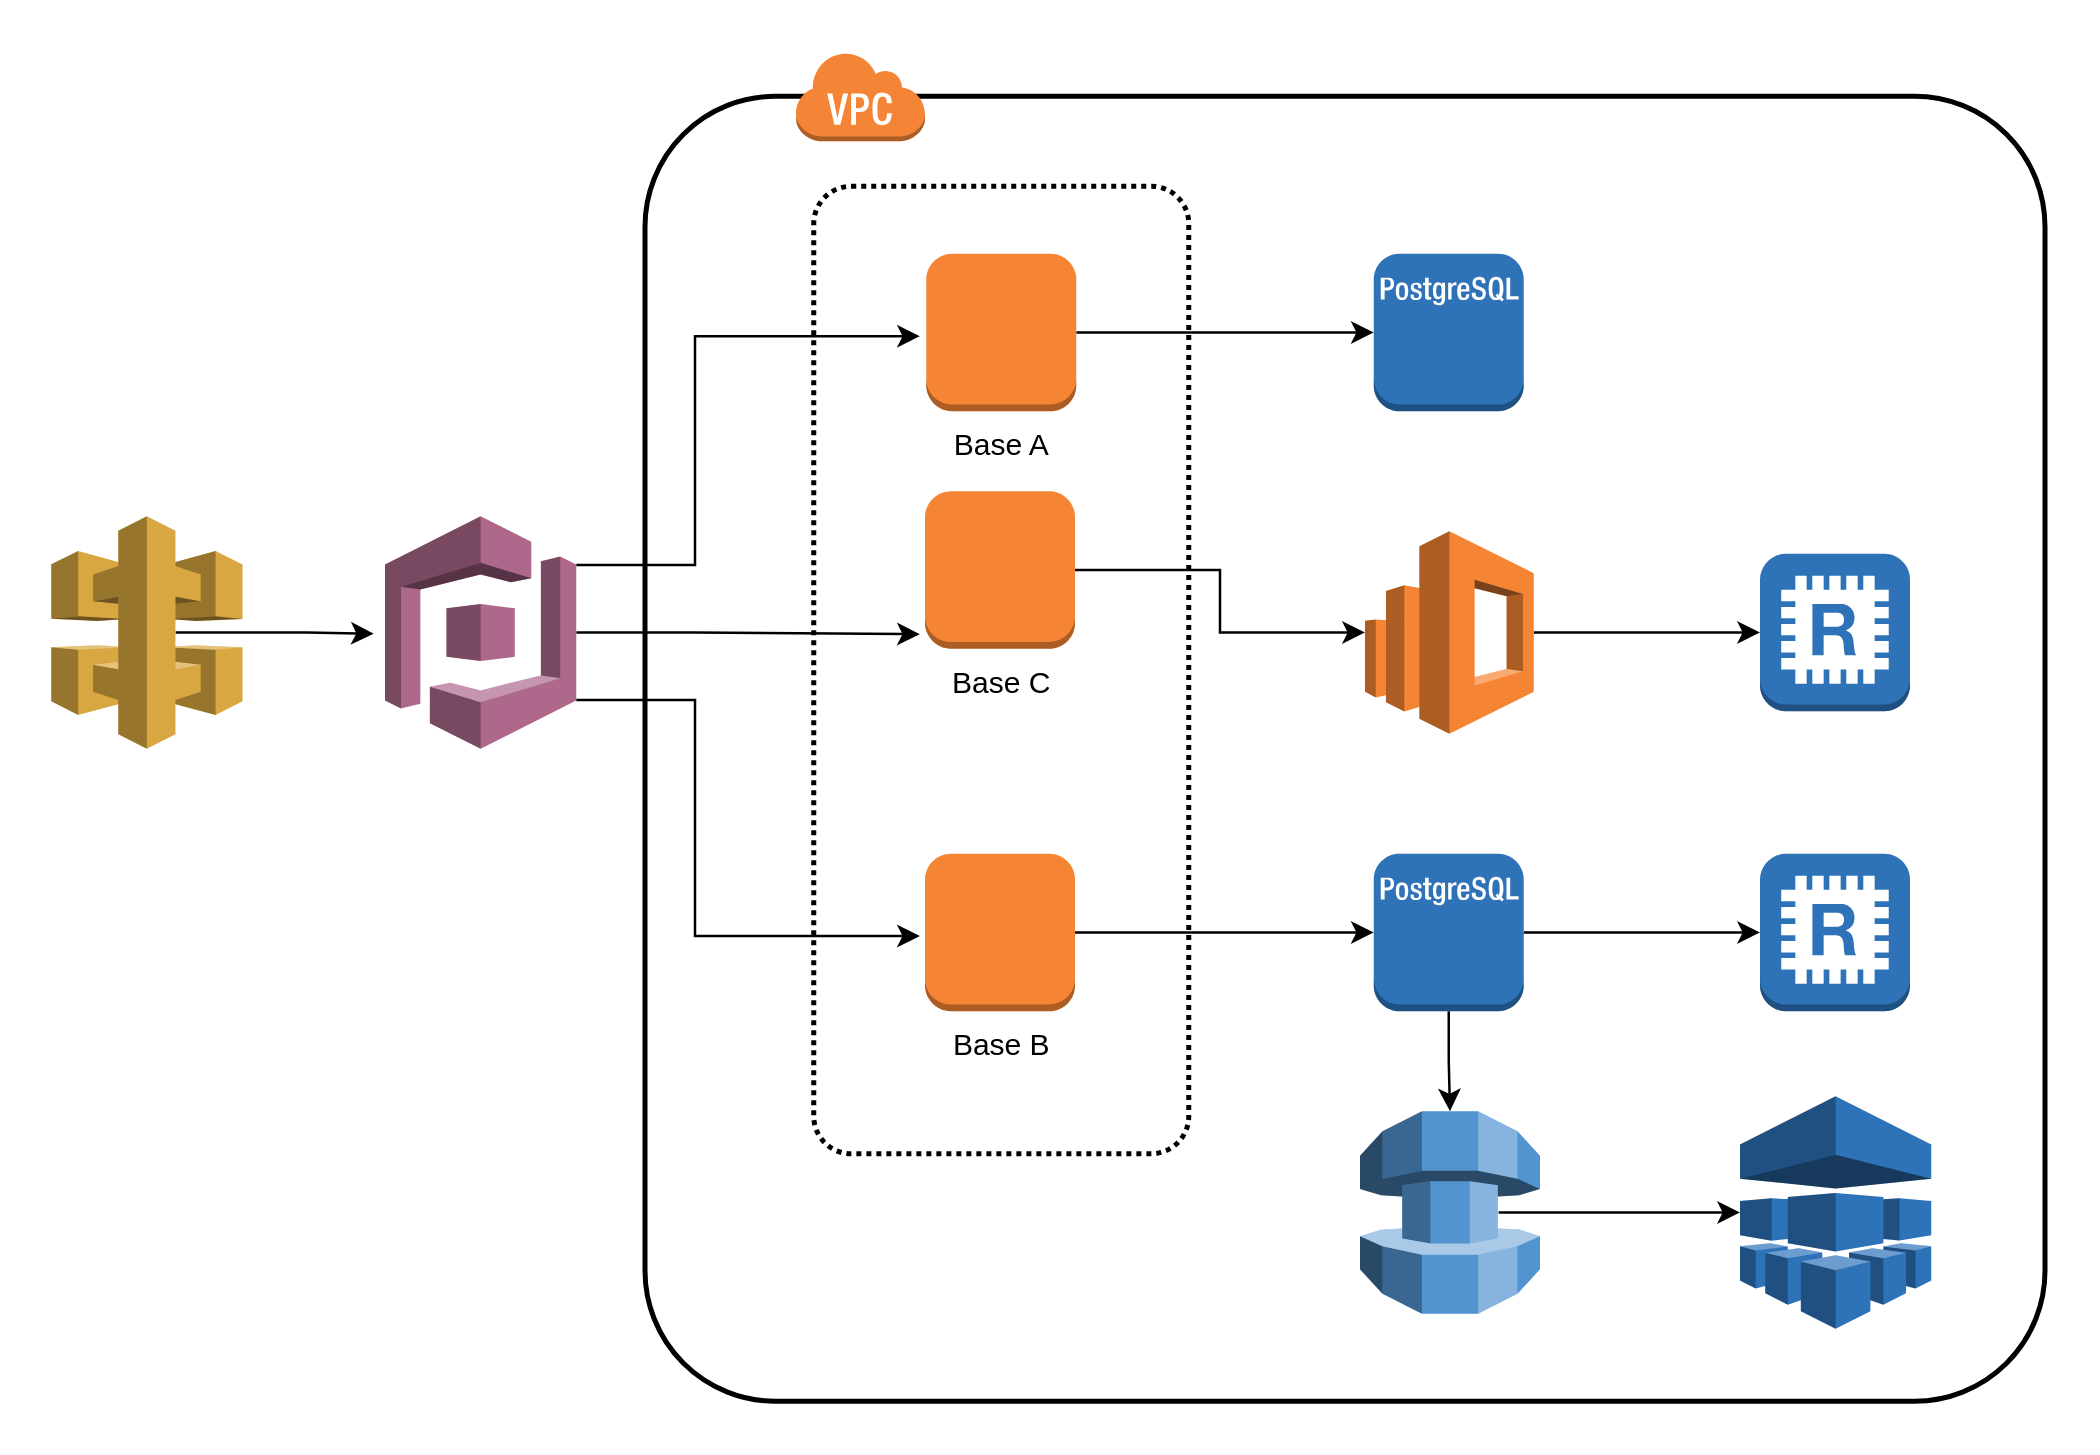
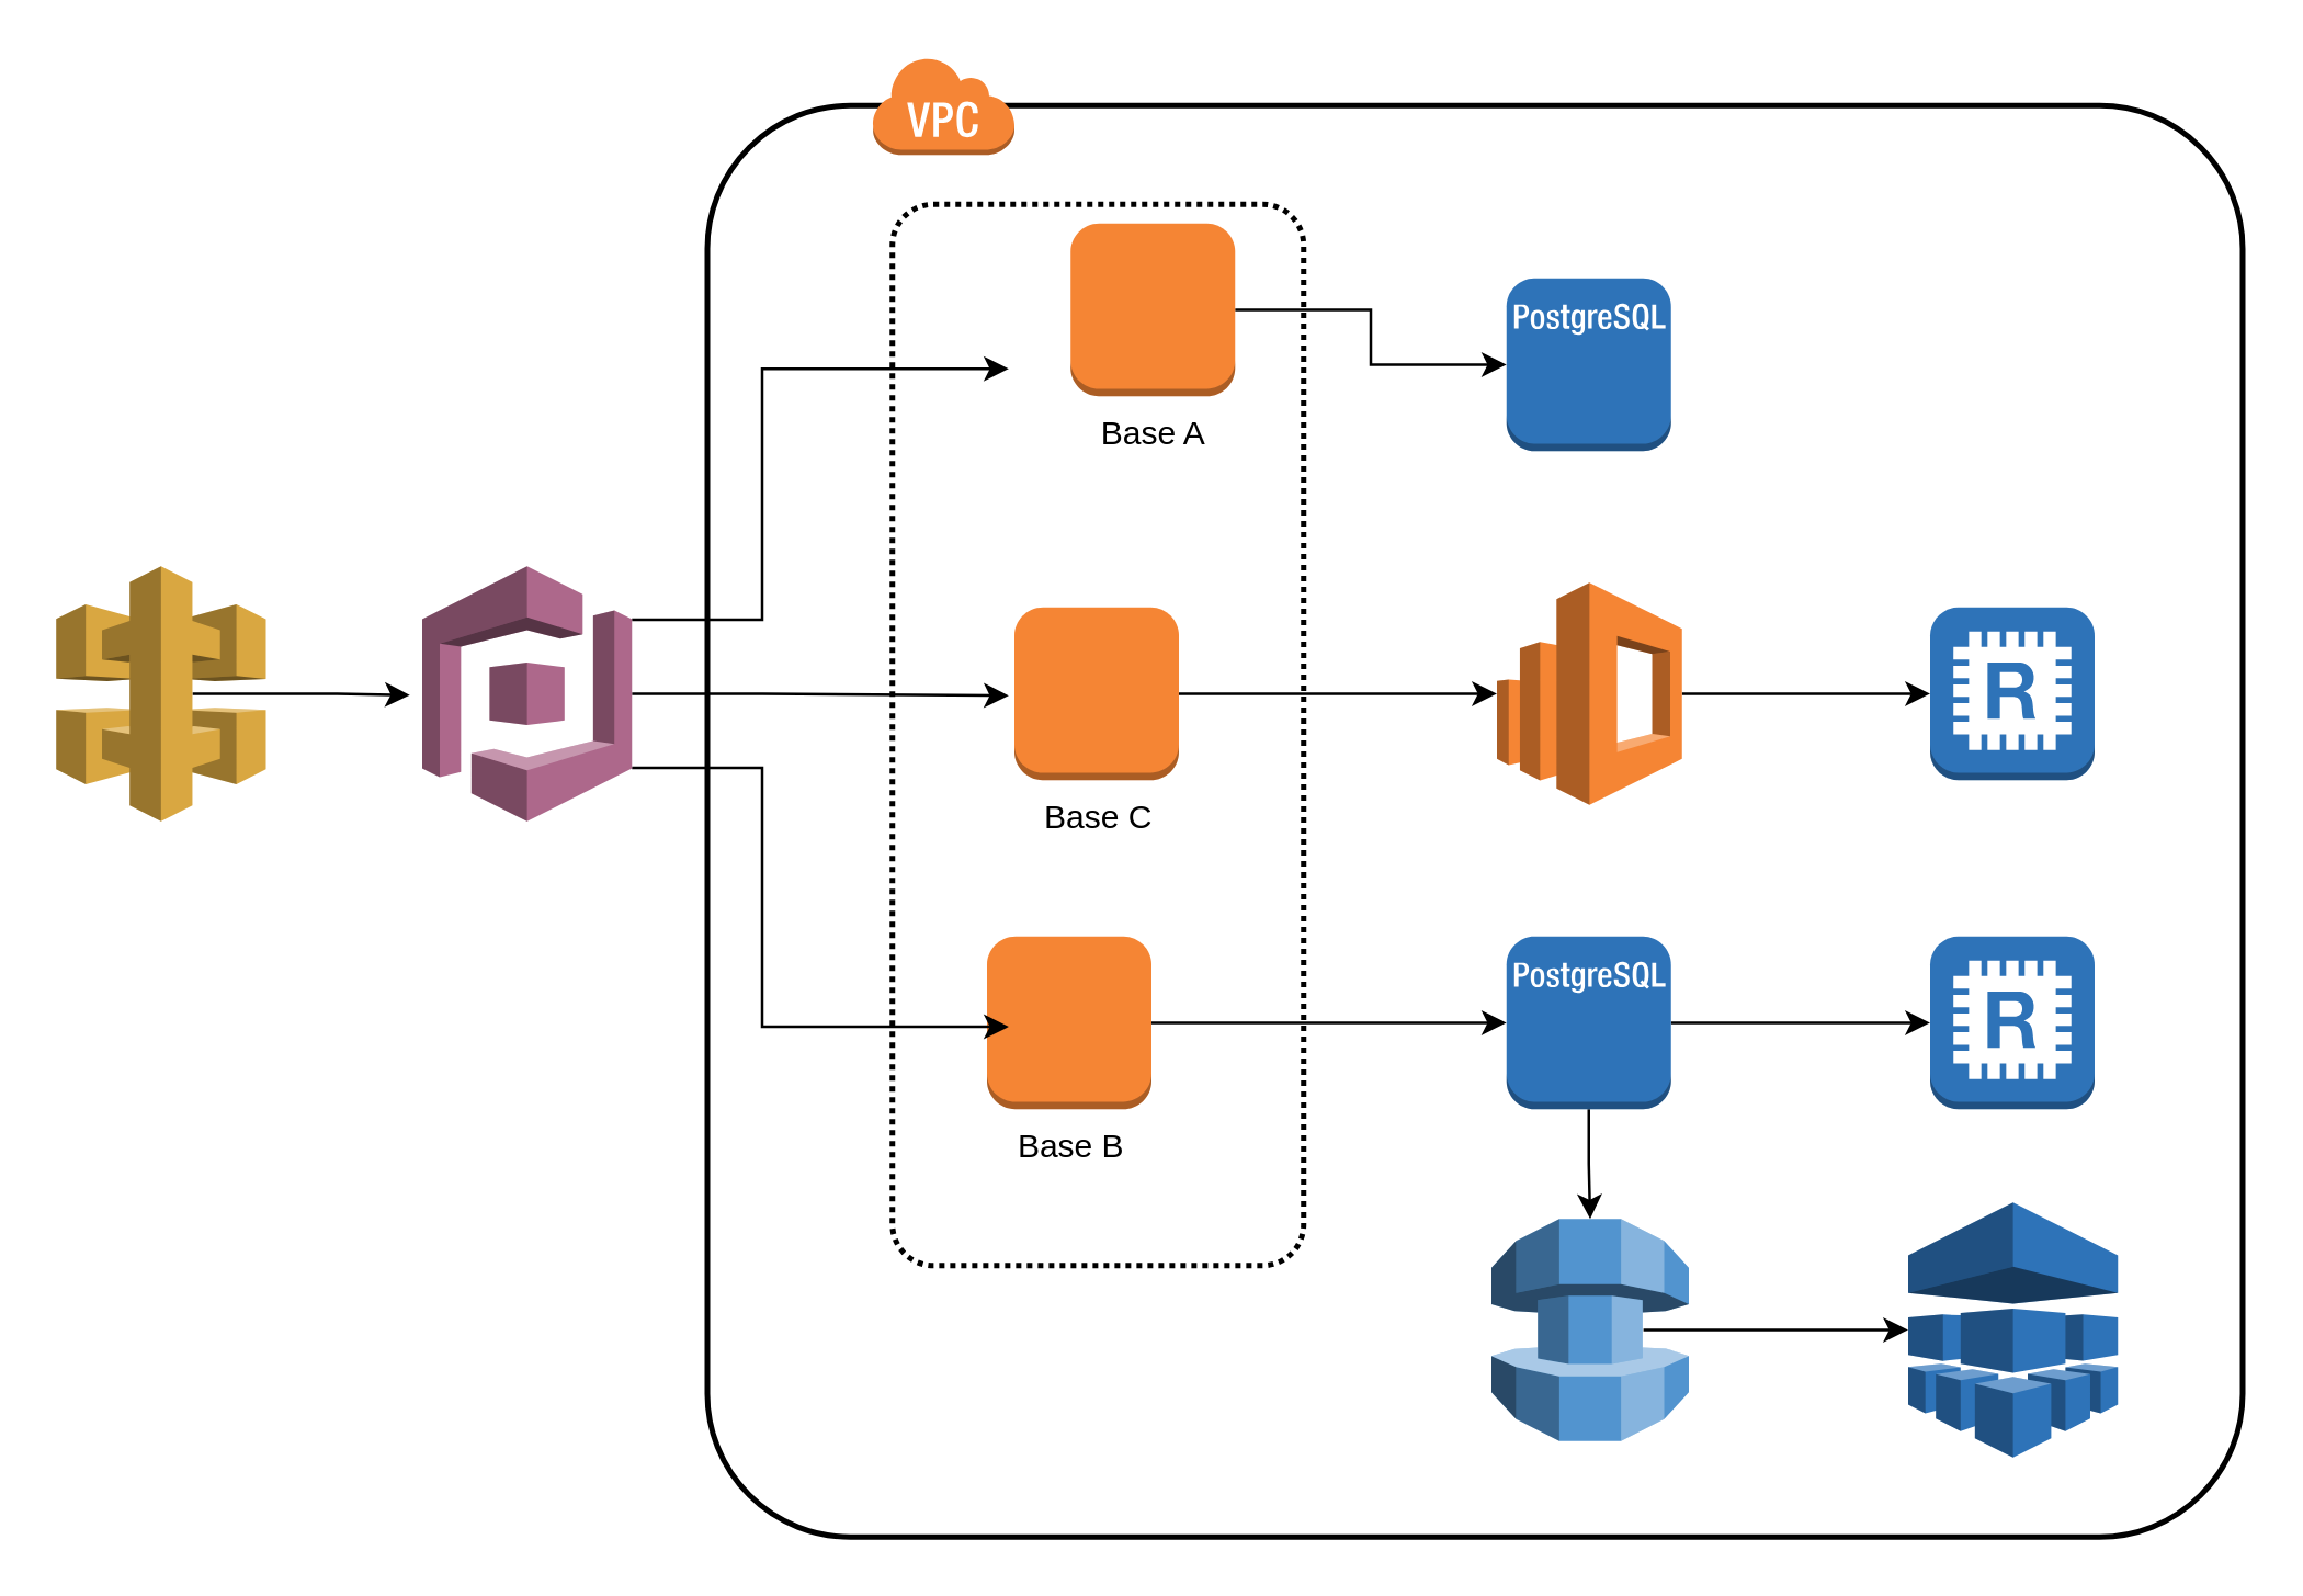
  <mxCell id="0" />
  <mxCell id="1" parent="0" />
  <mxCell id="2" value="" style="rounded=1;arcSize=10;dashed=0;strokeColor=#000000;fillColor=none;gradientColor=none;strokeWidth=2;" parent="1" vertex="1"><mxGeometry x="257.5" y="38" width="560" height="522" as="geometry" /></mxCell>
  <mxCell id="3" value="" style="rounded=1;arcSize=10;dashed=1;strokeColor=#000000;fillColor=none;gradientColor=none;dashPattern=1 1;strokeWidth=2;" parent="1" vertex="1"><mxGeometry x="325" y="74" width="150" height="387" as="geometry" /></mxCell>
  <mxCell id="4" value="" style="outlineConnect=0;dashed=0;verticalLabelPosition=bottom;verticalAlign=top;align=center;html=1;shape=mxgraph.aws3.postgre_sql_instance;fillColor=#2E73B8;gradientColor=none;" parent="1" vertex="1"><mxGeometry x="549" y="101" width="60" height="63" as="geometry" /></mxCell>
  <mxCell id="5" value="" style="dashed=0;html=1;shape=mxgraph.aws3.virtual_private_cloud;fillColor=#F58536;gradientColor=none;dashed=0;" parent="1" vertex="1"><mxGeometry x="317.5" y="20" width="52" height="36" as="geometry" /></mxCell>
  <mxCell id="6" style="edgeStyle=orthogonalEdgeStyle;rounded=0;orthogonalLoop=1;jettySize=auto;html=1;exitX=1;exitY=0.5;exitDx=0;exitDy=0;exitPerimeter=0;" parent="1" source="7" target="4" edge="1"><mxGeometry relative="1" as="geometry" /></mxCell>
- <mxCell id="7" value="Base A&lt;br&gt;" style="outlineConnect=0;dashed=0;verticalLabelPosition=bottom;verticalAlign=top;align=center;html=1;shape=mxgraph.aws3.instance;fillColor=#F58534;gradientColor=none;" parent="1" vertex="1"><mxGeometry x="370" y="101" width="60" height="63" as="geometry" /></mxCell>
+ <mxCell id="7" value="Base A&lt;br&gt;" style="outlineConnect=0;dashed=0;verticalLabelPosition=bottom;verticalAlign=top;align=center;html=1;shape=mxgraph.aws3.instance;fillColor=#F58534;gradientColor=none;" parent="1" vertex="1"><mxGeometry x="390" y="81" width="60" height="63" as="geometry" /></mxCell>
  <mxCell id="8" style="edgeStyle=orthogonalEdgeStyle;rounded=0;orthogonalLoop=1;jettySize=auto;html=1;exitX=1;exitY=0.5;exitDx=0;exitDy=0;exitPerimeter=0;" parent="1" source="9" target="13" edge="1"><mxGeometry relative="1" as="geometry" /></mxCell>
- <mxCell id="9" value="Base C" style="outlineConnect=0;dashed=0;verticalLabelPosition=bottom;verticalAlign=top;align=center;html=1;shape=mxgraph.aws3.instance;fillColor=#F58534;gradientColor=none;" parent="1" vertex="1"><mxGeometry x="369.5" y="196" width="60" height="63" as="geometry" /></mxCell>
+ <mxCell id="9" value="Base C" style="outlineConnect=0;dashed=0;verticalLabelPosition=bottom;verticalAlign=top;align=center;html=1;shape=mxgraph.aws3.instance;fillColor=#F58534;gradientColor=none;" parent="1" vertex="1"><mxGeometry x="369.5" y="221" width="60" height="63" as="geometry" /></mxCell>
  <mxCell id="10" style="edgeStyle=orthogonalEdgeStyle;rounded=0;orthogonalLoop=1;jettySize=auto;html=1;exitX=1;exitY=0.5;exitDx=0;exitDy=0;exitPerimeter=0;entryX=0;entryY=0.5;entryDx=0;entryDy=0;entryPerimeter=0;" parent="1" source="11" target="27" edge="1"><mxGeometry relative="1" as="geometry" /></mxCell>
- <mxCell id="11" value="Base B&lt;br&gt;" style="outlineConnect=0;dashed=0;verticalLabelPosition=bottom;verticalAlign=top;align=center;html=1;shape=mxgraph.aws3.instance;fillColor=#F58534;gradientColor=none;" parent="1" vertex="1"><mxGeometry x="369.5" y="341" width="60" height="63" as="geometry" /></mxCell>
+ <mxCell id="11" value="Base B&lt;br&gt;" style="outlineConnect=0;dashed=0;verticalLabelPosition=bottom;verticalAlign=top;align=center;html=1;shape=mxgraph.aws3.instance;fillColor=#F58534;gradientColor=none;" parent="1" vertex="1"><mxGeometry x="359.5" y="341" width="60" height="63" as="geometry" /></mxCell>
  <mxCell id="12" style="edgeStyle=orthogonalEdgeStyle;rounded=0;orthogonalLoop=1;jettySize=auto;html=1;exitX=1;exitY=0.5;exitDx=0;exitDy=0;exitPerimeter=0;" parent="1" source="13" target="14" edge="1"><mxGeometry relative="1" as="geometry" /></mxCell>
  <mxCell id="13" value="" style="outlineConnect=0;dashed=0;verticalLabelPosition=bottom;verticalAlign=top;align=center;html=1;shape=mxgraph.aws3.elasticsearch_service;fillColor=#F58534;gradientColor=none;" parent="1" vertex="1"><mxGeometry x="545.5" y="212" width="67.5" height="81" as="geometry" /></mxCell>
  <mxCell id="14" value="" style="outlineConnect=0;dashed=0;verticalLabelPosition=bottom;verticalAlign=top;align=center;html=1;shape=mxgraph.aws3.redis;fillColor=#2E73B8;gradientColor=none;" parent="1" vertex="1"><mxGeometry x="703.5" y="221" width="60" height="63" as="geometry" /></mxCell>
  <mxCell id="15" value="" style="outlineConnect=0;dashed=0;verticalLabelPosition=bottom;verticalAlign=top;align=center;html=1;shape=mxgraph.aws3.redis;fillColor=#2E73B8;gradientColor=none;" parent="1" vertex="1"><mxGeometry x="703.5" y="341" width="60" height="63" as="geometry" /></mxCell>
  <mxCell id="16" style="edgeStyle=orthogonalEdgeStyle;rounded=0;orthogonalLoop=1;jettySize=auto;html=1;exitX=0.77;exitY=0.5;exitDx=0;exitDy=0;exitPerimeter=0;entryX=0;entryY=0.5;entryDx=0;entryDy=0;entryPerimeter=0;" parent="1" source="17" target="18" edge="1"><mxGeometry relative="1" as="geometry" /></mxCell>
  <mxCell id="17" value="" style="outlineConnect=0;dashed=0;verticalLabelPosition=bottom;verticalAlign=top;align=center;html=1;shape=mxgraph.aws3.database_migration_service;fillColor=#5294CF;gradientColor=none;" parent="1" vertex="1"><mxGeometry x="543.5" y="444" width="72" height="81" as="geometry" /></mxCell>
  <mxCell id="18" value="" style="outlineConnect=0;dashed=0;verticalLabelPosition=bottom;verticalAlign=top;align=center;html=1;shape=mxgraph.aws3.machine_learning;fillColor=#2E73B8;gradientColor=none;" parent="1" vertex="1"><mxGeometry x="695.5" y="438" width="76.5" height="93" as="geometry" /></mxCell>
  <mxCell id="19" style="edgeStyle=orthogonalEdgeStyle;rounded=0;orthogonalLoop=1;jettySize=auto;html=1;exitX=0.65;exitY=0.5;exitDx=0;exitDy=0;exitPerimeter=0;" parent="1" source="20" edge="1"><mxGeometry relative="1" as="geometry"><mxPoint x="149" y="253" as="targetPoint" /><Array as="points"><mxPoint x="122.5" y="253" /></Array></mxGeometry></mxCell>
  <mxCell id="20" value="" style="outlineConnect=0;dashed=0;verticalLabelPosition=bottom;verticalAlign=top;align=center;html=1;shape=mxgraph.aws3.api_gateway;fillColor=#D9A741;gradientColor=none;" parent="1" vertex="1"><mxGeometry x="20" y="206" width="76.5" height="93" as="geometry" /></mxCell>
  <mxCell id="21" style="edgeStyle=orthogonalEdgeStyle;rounded=0;orthogonalLoop=1;jettySize=auto;html=1;exitX=1;exitY=0.79;exitDx=0;exitDy=0;exitPerimeter=0;entryX=0.283;entryY=0.775;entryDx=0;entryDy=0;entryPerimeter=0;" parent="1" source="24" target="3" edge="1"><mxGeometry relative="1" as="geometry" /></mxCell>
  <mxCell id="22" style="edgeStyle=orthogonalEdgeStyle;rounded=0;orthogonalLoop=1;jettySize=auto;html=1;exitX=1;exitY=0.21;exitDx=0;exitDy=0;exitPerimeter=0;entryX=0.283;entryY=0.155;entryDx=0;entryDy=0;entryPerimeter=0;" parent="1" source="24" target="3" edge="1"><mxGeometry relative="1" as="geometry" /></mxCell>
  <mxCell id="23" style="edgeStyle=orthogonalEdgeStyle;rounded=0;orthogonalLoop=1;jettySize=auto;html=1;exitX=1;exitY=0.5;exitDx=0;exitDy=0;exitPerimeter=0;entryX=0.283;entryY=0.463;entryDx=0;entryDy=0;entryPerimeter=0;" parent="1" source="24" target="3" edge="1"><mxGeometry relative="1" as="geometry"><Array as="points"><mxPoint x="277.5" y="252" /></Array></mxGeometry></mxCell>
  <mxCell id="24" value="" style="outlineConnect=0;dashed=0;verticalLabelPosition=bottom;verticalAlign=top;align=center;html=1;shape=mxgraph.aws3.cognito;fillColor=#AD688B;gradientColor=none;" parent="1" vertex="1"><mxGeometry x="153.5" y="206" width="76.5" height="93" as="geometry" /></mxCell>
  <mxCell id="25" style="edgeStyle=orthogonalEdgeStyle;rounded=0;orthogonalLoop=1;jettySize=auto;html=1;exitX=1;exitY=0.5;exitDx=0;exitDy=0;exitPerimeter=0;entryX=0;entryY=0.5;entryDx=0;entryDy=0;entryPerimeter=0;" parent="1" source="27" target="15" edge="1"><mxGeometry relative="1" as="geometry" /></mxCell>
  <mxCell id="26" style="edgeStyle=orthogonalEdgeStyle;rounded=0;orthogonalLoop=1;jettySize=auto;html=1;entryX=0.5;entryY=0;entryDx=0;entryDy=0;entryPerimeter=0;" parent="1" source="27" target="17" edge="1"><mxGeometry relative="1" as="geometry" /></mxCell>
  <mxCell id="27" value="" style="outlineConnect=0;dashed=0;verticalLabelPosition=bottom;verticalAlign=top;align=center;html=1;shape=mxgraph.aws3.postgre_sql_instance;fillColor=#2E73B8;gradientColor=none;" parent="1" vertex="1"><mxGeometry x="549" y="341" width="60" height="63" as="geometry" /></mxCell>
